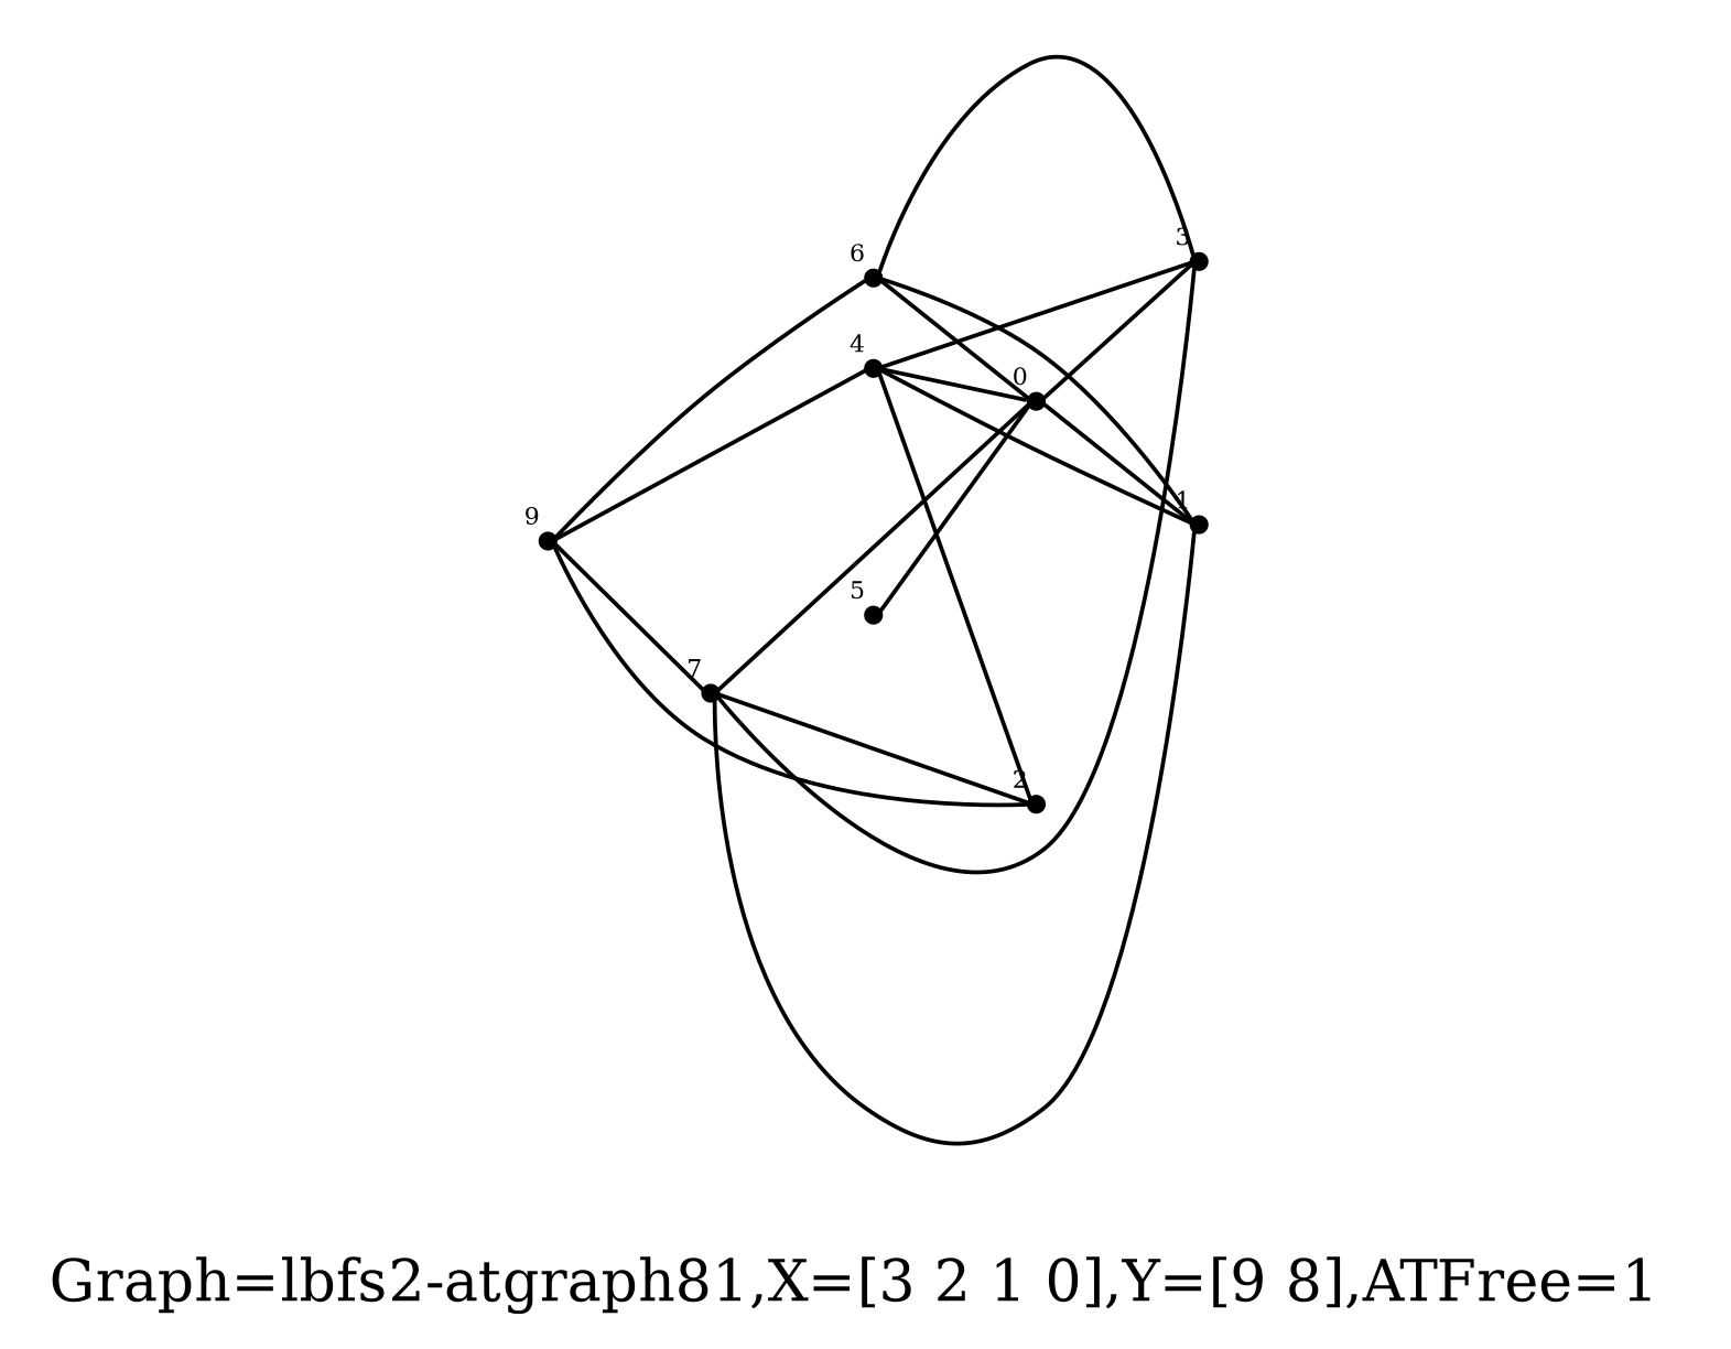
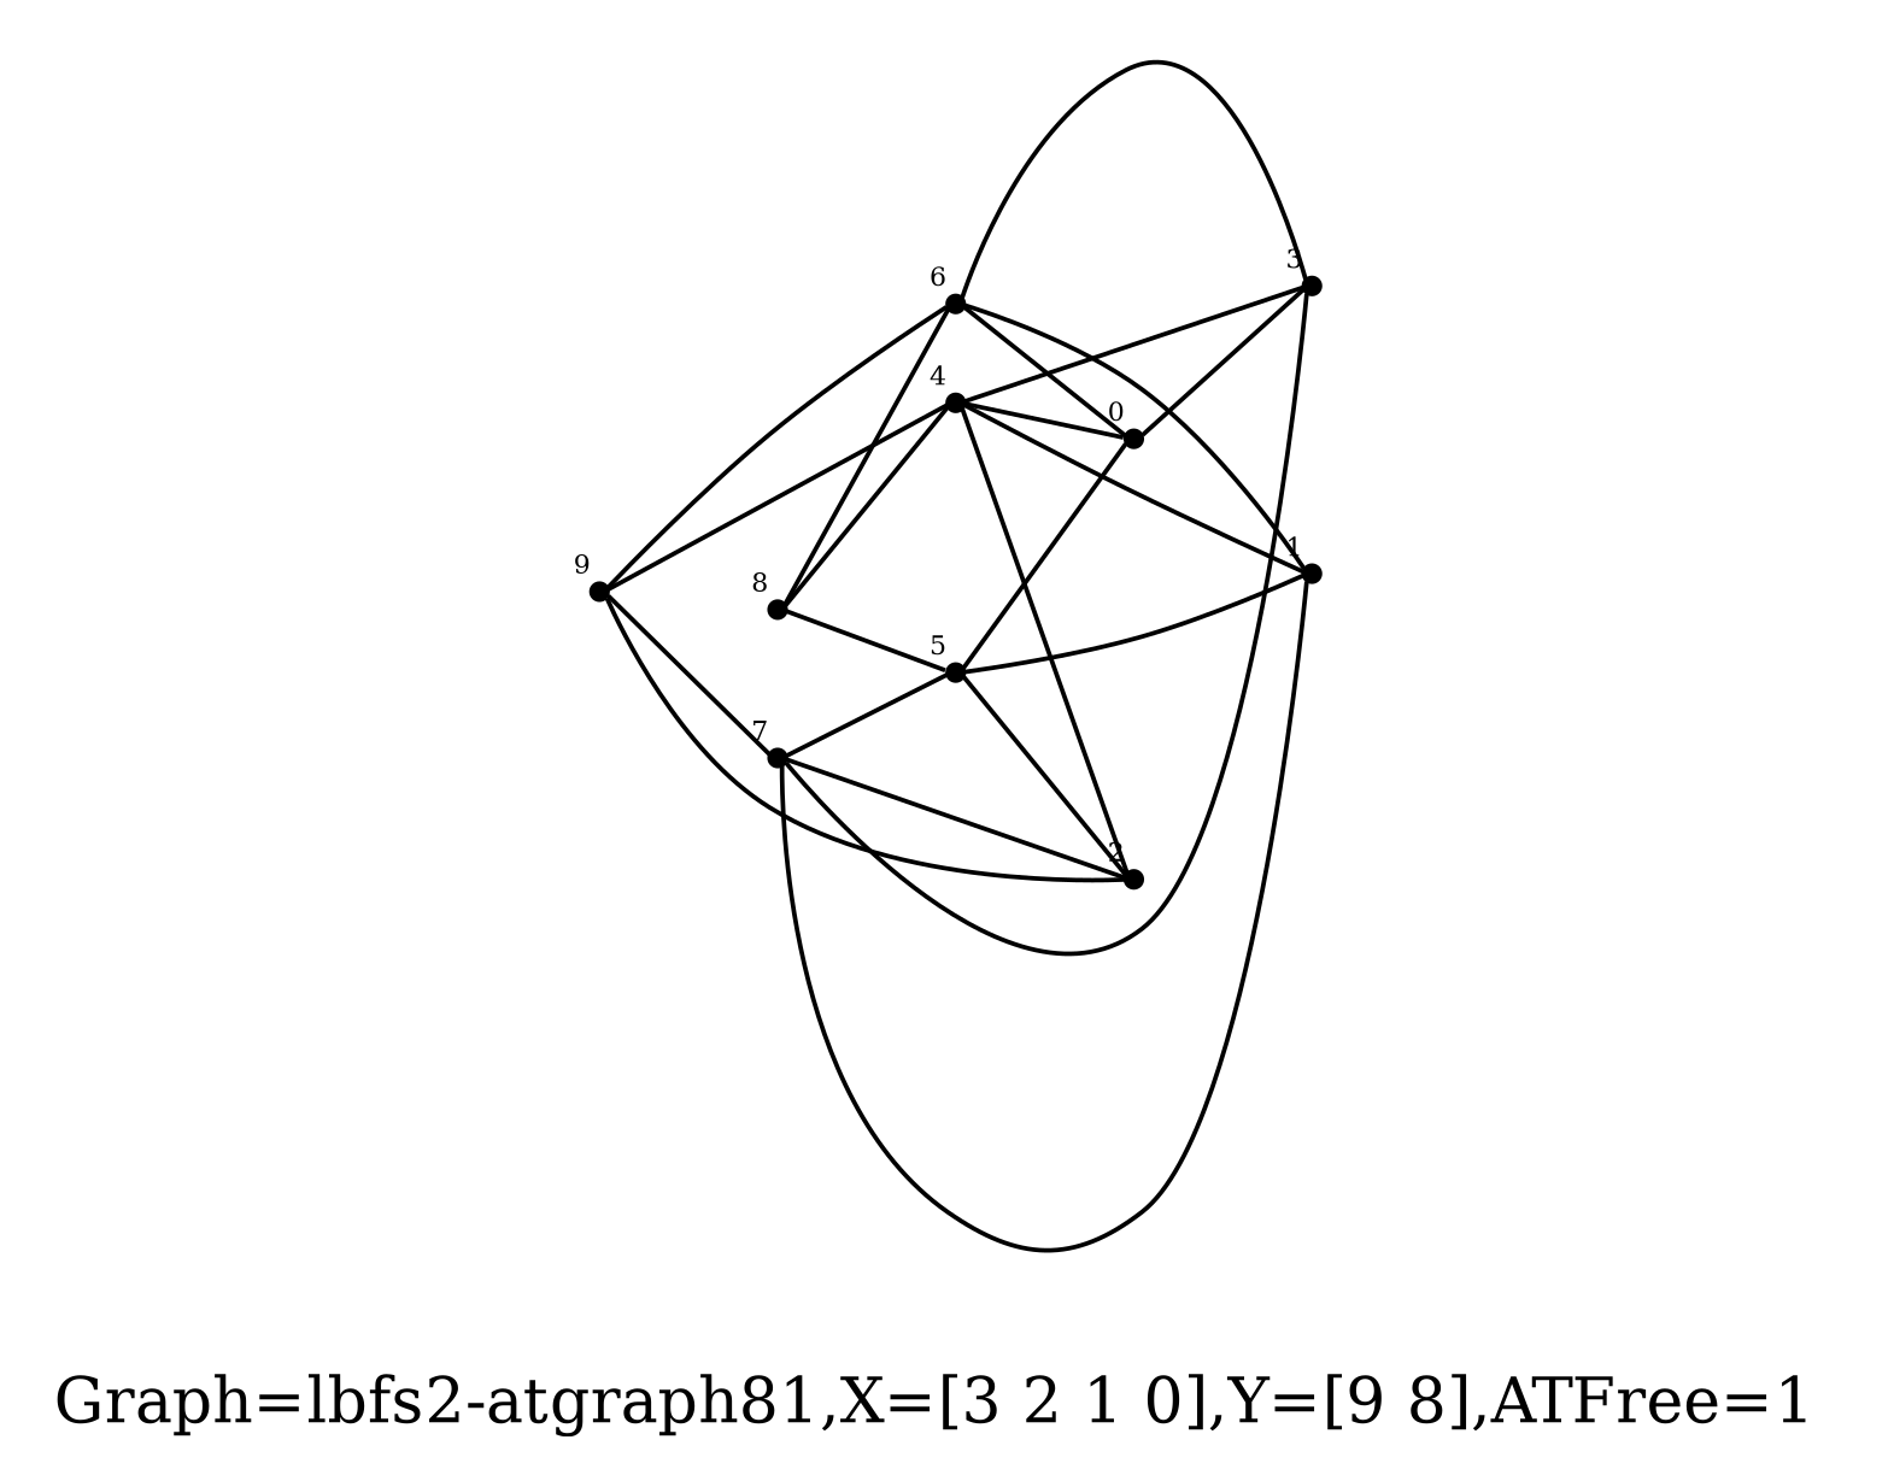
  graph {
    label="Graph=lbfs2-atgraph81,X=[3 2 1 0],Y=[9 8],ATFree=1 "
    labelloc=bottom
    rankdir=LR
    node [fontsize=6 shape=point]
    0 [xlabel=0]
    3 [xlabel=3]
    1 [xlabel=1]
    2 [xlabel=2]
    4 [xlabel=4]
    5 [xlabel=5]
    6 [xlabel=6]
    7 [xlabel=7]
+   8 [xlabel=8]
    9 [xlabel=9]
    0 -- 3
    4 -- 0
    4 -- 3
    4 -- 1
    4 -- 2
    5 -- 0
-   0 -- 1
+   5 -- 1
+   5 -- 2
    6 -- 0
    6 -- 3
    6 -- 1
-   7 -- 0
+   7 -- 5
    7 -- 3
    7 -- 1
    7 -- 2
+   8 -- 4
+   8 -- 5
+   8 -- 6
    9 -- 2
    9 -- 4
    9 -- 6
    9 -- 7
  }
